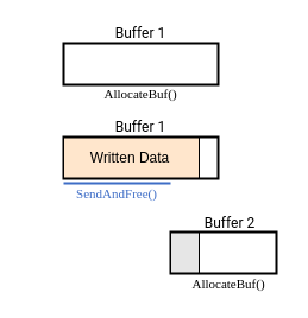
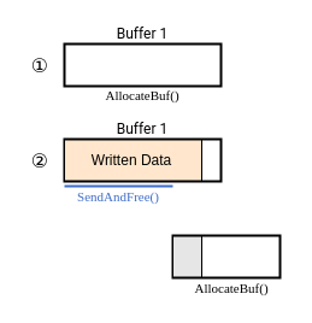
  <mxCell id="0" />
  <mxCell id="1" parent="0" />
  <mxCell id="2" value="" style="rounded=0;whiteSpace=wrap;html=1;fillColor=default;strokeWidth=2;" vertex="1" parent="1"><mxGeometry x="53" y="36" width="130" height="35" as="geometry" /></mxCell>
  <mxCell id="3" value="&lt;font data-font-src=&quot;https://fonts.googleapis.com/css?family=Roboto&quot; face=&quot;Roboto&quot;&gt;Buffer 1&lt;/font&gt;" style="text;html=1;strokeColor=none;fillColor=none;align=center;verticalAlign=middle;whiteSpace=wrap;rounded=0;" vertex="1" parent="1"><mxGeometry x="88" y="20" width="60" height="15" as="geometry" /></mxCell>
  <mxCell id="4" value="" style="endArrow=none;html=1;rounded=0;fontFamily=Roboto;fontSource=https%3A%2F%2Ffonts.googleapis.com%2Fcss%3Ffamily%3DRoboto;strokeWidth=2;strokeColor=#3F6EC6;" edge="1" parent="1"><mxGeometry width="50" height="50" relative="1" as="geometry"><mxPoint x="53" y="154" as="sourcePoint" /><mxPoint x="143" y="154" as="targetPoint" /></mxGeometry></mxCell>
  <mxCell id="5" value="&lt;font face=&quot;Roboto Mono&quot;&gt;SendAndFree()&lt;/font&gt;" style="text;html=1;strokeColor=none;fillColor=none;align=center;verticalAlign=middle;whiteSpace=wrap;rounded=0;fontSize=11;fontColor=#3F6EC6;" vertex="1" parent="1"><mxGeometry x="53" y="155" width="90" height="15" as="geometry" /></mxCell>
  <mxCell id="6" value="" style="rounded=0;whiteSpace=wrap;html=1;fillColor=default;strokeWidth=2;" vertex="1" parent="1"><mxGeometry x="53" y="115" width="130" height="35" as="geometry" /></mxCell>
  <mxCell id="7" value="&lt;font data-font-src=&quot;https://fonts.googleapis.com/css?family=Roboto&quot; face=&quot;Roboto&quot;&gt;Buffer 1&lt;/font&gt;" style="text;html=1;strokeColor=none;fillColor=none;align=center;verticalAlign=middle;whiteSpace=wrap;rounded=0;" vertex="1" parent="1"><mxGeometry x="88" y="99" width="60" height="15" as="geometry" /></mxCell>
  <mxCell id="8" value="" style="rounded=0;whiteSpace=wrap;html=1;fillColor=none;strokeWidth=2;" vertex="1" parent="1"><mxGeometry x="143" y="195" width="89" height="35" as="geometry" /></mxCell>
- <mxCell id="9" value="&lt;font data-font-src=&quot;https://fonts.googleapis.com/css?family=Roboto&quot; face=&quot;Roboto&quot;&gt;Buffer 2&lt;/font&gt;" style="text;html=1;strokeColor=none;fillColor=none;align=center;verticalAlign=middle;whiteSpace=wrap;rounded=0;" vertex="1" parent="1"><mxGeometry x="163" y="180" width="60" height="15" as="geometry" /></mxCell>
  <mxCell id="10" value="&lt;font color=&quot;#000000&quot; face=&quot;Roboto Mono&quot;&gt;AllocateBuf()&lt;/font&gt;" style="text;html=1;strokeColor=none;fillColor=none;align=center;verticalAlign=middle;whiteSpace=wrap;rounded=0;fontSize=11;fontColor=#3F6EC6;" vertex="1" parent="1"><mxGeometry x="73" y="71" width="90" height="15" as="geometry" /></mxCell>
  <mxCell id="11" value="&lt;font color=&quot;#000000&quot; face=&quot;Roboto Mono&quot;&gt;AllocateBuf()&lt;/font&gt;" style="text;html=1;strokeColor=none;fillColor=none;align=center;verticalAlign=middle;whiteSpace=wrap;rounded=0;fontSize=11;fontColor=#3F6EC6;" vertex="1" parent="1"><mxGeometry x="147" y="231" width="90" height="15" as="geometry" /></mxCell>
  <mxCell id="12" value="Written Data" style="rounded=0;whiteSpace=wrap;html=1;fillColor=#ffe6cc;strokeWidth=1;align=center;spacingRight=2;" vertex="1" parent="1"><mxGeometry x="53" y="115.5" width="114" height="34" as="geometry" /></mxCell>
  <mxCell id="13" value="" style="rounded=0;whiteSpace=wrap;html=1;fillColor=#E6E6E6;strokeWidth=1;align=center;spacingRight=2;" vertex="1" parent="1"><mxGeometry x="143" y="195.5" width="24" height="34" as="geometry" /></mxCell>
+ <mxCell id="14" value="&lt;div style=&quot;line-height: 18px; font-size: 16px;&quot;&gt;&lt;font style=&quot;font-size: 16px;&quot; data-font-src=&quot;https://fonts.googleapis.com/css?family=Roboto&quot; face=&quot;Roboto&quot;&gt;①&lt;/font&gt;&lt;/div&gt;" style="text;html=1;strokeColor=none;fillColor=none;align=center;verticalAlign=middle;whiteSpace=wrap;rounded=0;fontSize=16;" vertex="1" parent="1"><mxGeometry x="20" y="46" width="26" height="15" as="geometry" /></mxCell>
+ <mxCell id="15" value="&lt;div style=&quot;line-height: 18px; font-size: 16px;&quot;&gt;②&lt;/div&gt;" style="text;html=1;strokeColor=none;fillColor=none;align=center;verticalAlign=middle;whiteSpace=wrap;rounded=0;fontSize=16;" vertex="1" parent="1"><mxGeometry x="20" y="125" width="26" height="15" as="geometry" /></mxCell>
